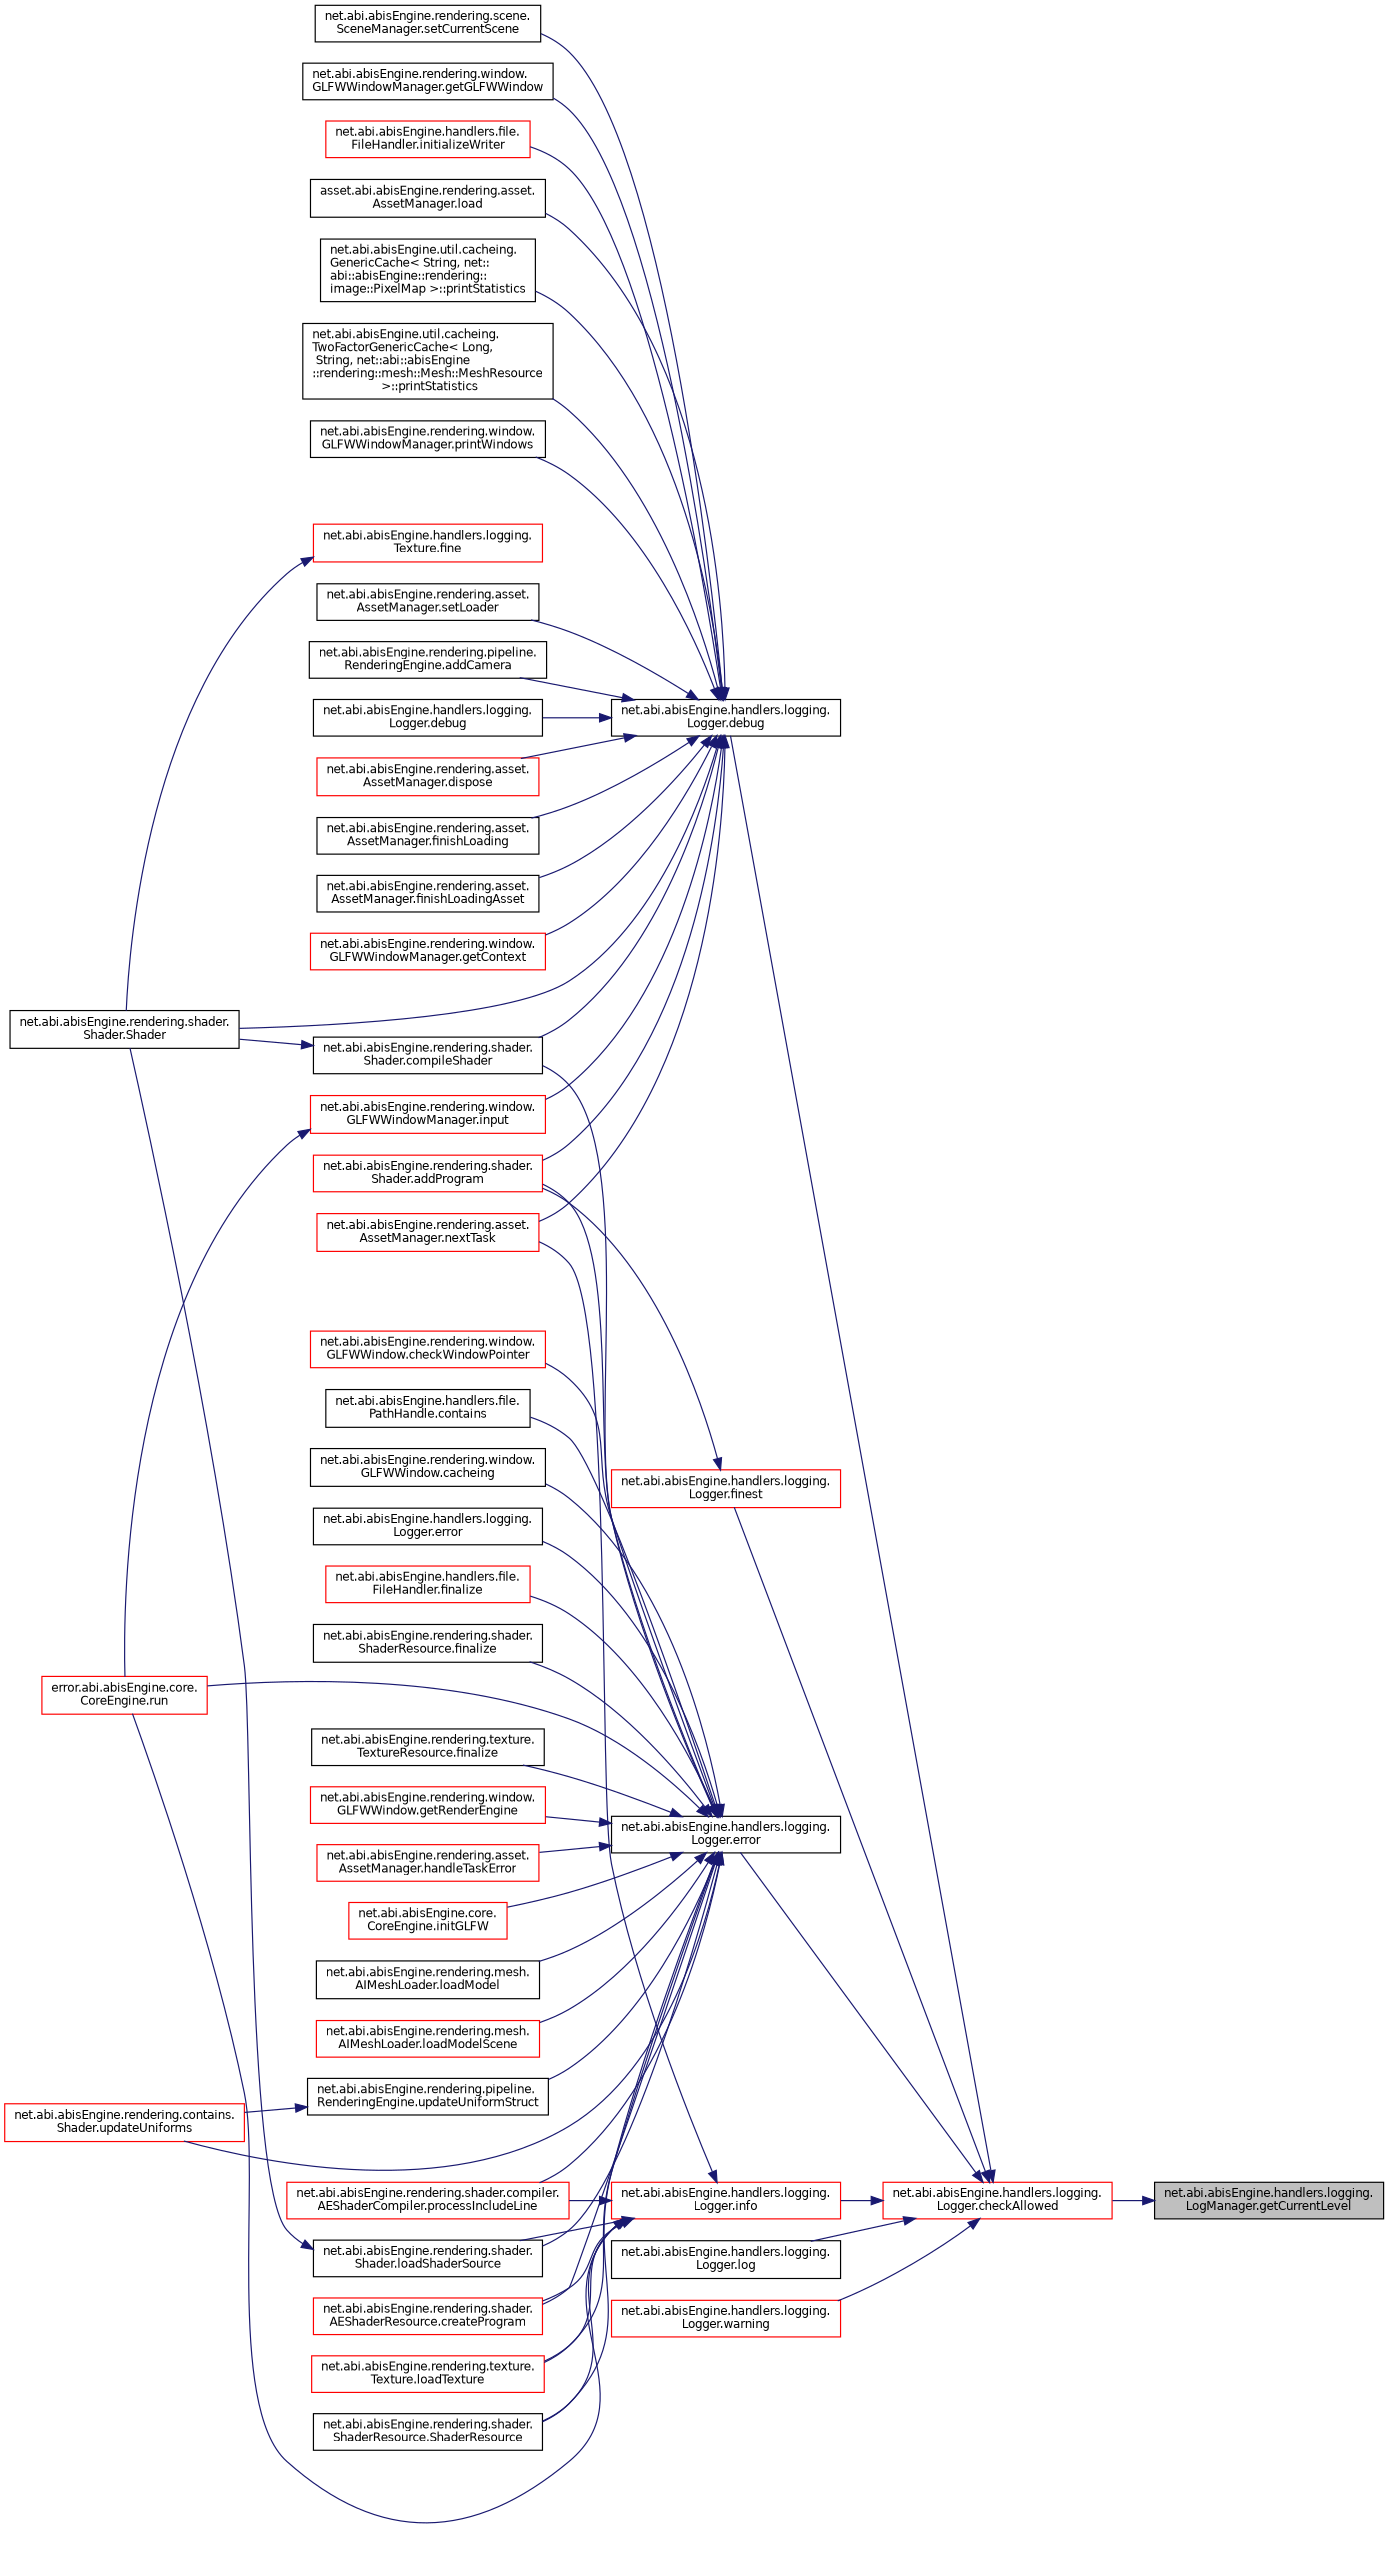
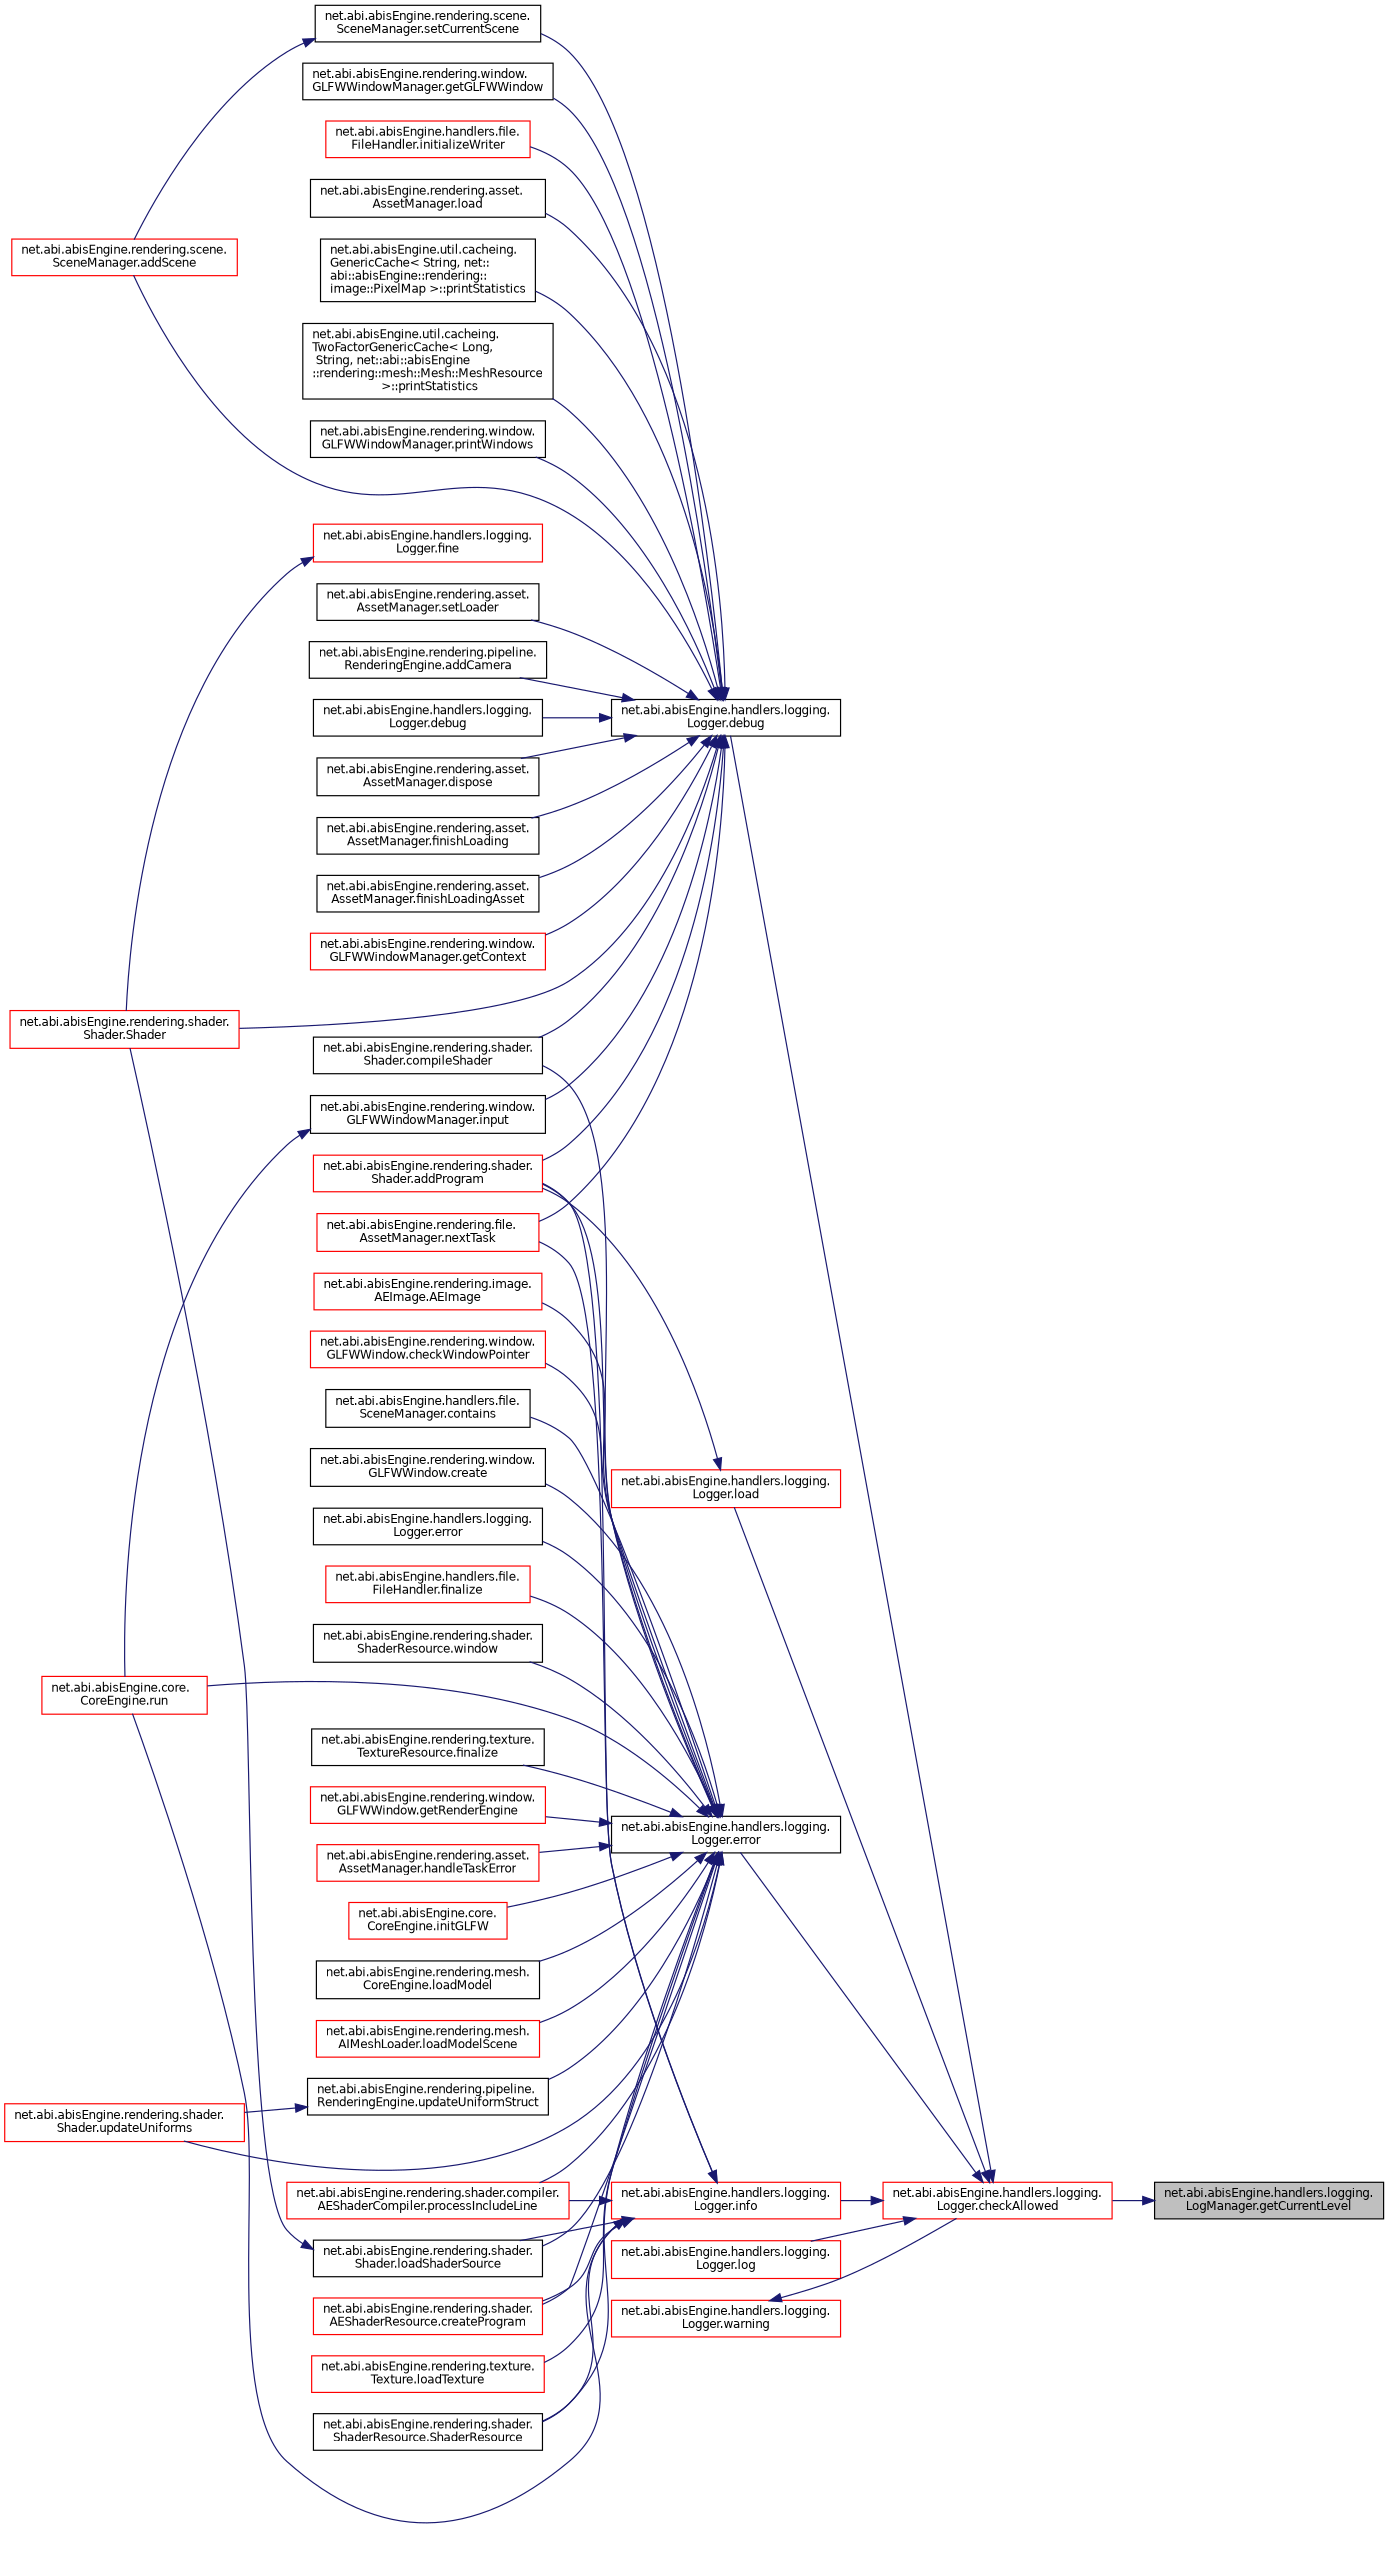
  digraph {
    rankdir=RL
    node [color=black fillcolor=white fontname=Helvetica fontsize=10 shape=record style=filled]
    edge [color=midnightblue dir=back fontname=Helvetica fontsize=10 labelfontname=Helvetica labelfontsize=10 style=solid]
    n1 [fillcolor=grey75 fontcolor=black height=0.2 label="net.abi.abisEngine.handlers.logging.\lLogManager.getCurrentLevel" width=0.4]
    n2 [color=red height=0.2 label="net.abi.abisEngine.handlers.logging.\lLogger.checkAllowed" width=0.4]
    n3 [height=0.2 label="net.abi.abisEngine.handlers.logging.\lLogger.debug" width=0.4]
    n4 [height=0.2 label="net.abi.abisEngine.handlers.logging.\lLogger.error" width=0.4]
-   n5 [color=red height=0.2 label="net.abi.abisEngine.handlers.logging.\lLogger.finest" width=0.4]
+   n5 [color=red height=0.2 label="net.abi.abisEngine.handlers.logging.\lLogger.load" width=0.4]
    n6 [color=red height=0.2 label="net.abi.abisEngine.handlers.logging.\lLogger.info" width=0.4]
-   n7 [height=0.2 label="net.abi.abisEngine.handlers.logging.\lLogger.log" width=0.4]
+   n7 [color=red height=0.2 label="net.abi.abisEngine.handlers.logging.\lLogger.log" width=0.4]
    n8 [color=red height=0.2 label="net.abi.abisEngine.handlers.logging.\lLogger.warning" width=0.4]
    n9 [height=0.2 label="net.abi.abisEngine.rendering.pipeline.\lRenderingEngine.addCamera" width=0.4]
    n10 [color=red height=0.2 label="net.abi.abisEngine.rendering.shader.\lShader.addProgram" width=0.4]
+   n11 [color=red height=0.2 label="net.abi.abisEngine.rendering.scene.\lSceneManager.addScene" width=0.4]
    n12 [height=0.2 label="net.abi.abisEngine.rendering.shader.\lShader.compileShader" width=0.4]
-   n13 [height=0.2 label="net.abi.abisEngine.rendering.shader.\lShader.Shader" width=0.4]
+   n13 [color=red height=0.2 label="net.abi.abisEngine.rendering.shader.\lShader.Shader" width=0.4]
    n14 [height=0.2 label="net.abi.abisEngine.handlers.logging.\lLogger.debug" width=0.4]
-   n15 [color=red height=0.2 label="net.abi.abisEngine.rendering.asset.\lAssetManager.dispose" width=0.4]
+   n15 [height=0.2 label="net.abi.abisEngine.rendering.asset.\lAssetManager.dispose" width=0.4]
    n16 [height=0.2 label="net.abi.abisEngine.rendering.asset.\lAssetManager.finishLoading" width=0.4]
    n17 [height=0.2 label="net.abi.abisEngine.rendering.asset.\lAssetManager.finishLoadingAsset" width=0.4]
    n18 [color=red height=0.2 label="net.abi.abisEngine.rendering.window.\lGLFWWindowManager.getContext" width=0.4]
    n19 [height=0.2 label="net.abi.abisEngine.rendering.window.\lGLFWWindowManager.getGLFWWindow" width=0.4]
    n20 [color=red height=0.2 label="net.abi.abisEngine.handlers.file.\lFileHandler.initializeWriter" width=0.4]
-   n21 [color=red height=0.2 label="net.abi.abisEngine.rendering.window.\lGLFWWindowManager.input" width=0.4]
-   n22 [height=0.2 label="asset.abi.abisEngine.rendering.asset.\lAssetManager.load" width=0.4]
-   n23 [color=red height=0.2 label="net.abi.abisEngine.rendering.asset.\lAssetManager.nextTask" width=0.4]
+   n21 [height=0.2 label="net.abi.abisEngine.rendering.window.\lGLFWWindowManager.input" width=0.4]
+   n22 [height=0.2 label="net.abi.abisEngine.rendering.asset.\lAssetManager.load" width=0.4]
+   n23 [color=red height=0.2 label="net.abi.abisEngine.rendering.file.\lAssetManager.nextTask" width=0.4]
    n24 [height=0.2 label="net.abi.abisEngine.util.cacheing.\lGenericCache\< String, net::\labi::abisEngine::rendering::\limage::PixelMap \>::printStatistics" width=0.4]
    n25 [height=0.2 label="net.abi.abisEngine.util.cacheing.\lTwoFactorGenericCache\< Long,\l String, net::abi::abisEngine\l::rendering::mesh::Mesh::MeshResource\l \>::printStatistics" width=0.4]
    n26 [height=0.2 label="net.abi.abisEngine.rendering.window.\lGLFWWindowManager.printWindows" width=0.4]
    n27 [height=0.2 label="net.abi.abisEngine.rendering.scene.\lSceneManager.setCurrentScene" width=0.4]
    n28 [height=0.2 label="net.abi.abisEngine.rendering.asset.\lAssetManager.setLoader" width=0.4]
-   n29 [color=red height=0.2 label="error.abi.abisEngine.core.\lCoreEngine.run" width=0.4]
+   n29 [color=red height=0.2 label="net.abi.abisEngine.core.\lCoreEngine.run" width=0.4]
+   n30 [color=red height=0.2 label="net.abi.abisEngine.rendering.image.\lAEImage.AEImage" width=0.4]
    n31 [color=red height=0.2 label="net.abi.abisEngine.rendering.window.\lGLFWWindow.checkWindowPointer" width=0.4]
-   n32 [height=0.2 label="net.abi.abisEngine.handlers.file.\lPathHandle.contains" width=0.4]
-   n33 [height=0.2 label="net.abi.abisEngine.rendering.window.\lGLFWWindow.cacheing" width=0.4]
+   n32 [height=0.2 label="net.abi.abisEngine.handlers.file.\lSceneManager.contains" width=0.4]
+   n33 [height=0.2 label="net.abi.abisEngine.rendering.window.\lGLFWWindow.create" width=0.4]
    n34 [color=red height=0.2 label="net.abi.abisEngine.rendering.shader.\lAEShaderResource.createProgram" width=0.4]
    n35 [height=0.2 label="net.abi.abisEngine.handlers.logging.\lLogger.error" width=0.4]
    n36 [color=red height=0.2 label="net.abi.abisEngine.handlers.file.\lFileHandler.finalize" width=0.4]
-   n37 [height=0.2 label="net.abi.abisEngine.rendering.shader.\lShaderResource.finalize" width=0.4]
+   n37 [height=0.2 label="net.abi.abisEngine.rendering.shader.\lShaderResource.window" width=0.4]
    n38 [height=0.2 label="net.abi.abisEngine.rendering.texture.\lTextureResource.finalize" width=0.4]
    n39 [color=red height=0.2 label="net.abi.abisEngine.rendering.window.\lGLFWWindow.getRenderEngine" width=0.4]
    n40 [color=red height=0.2 label="net.abi.abisEngine.rendering.asset.\lAssetManager.handleTaskError" width=0.4]
    n41 [color=red height=0.2 label="net.abi.abisEngine.core.\lCoreEngine.initGLFW" width=0.4]
-   n42 [height=0.2 label="net.abi.abisEngine.rendering.mesh.\lAIMeshLoader.loadModel" width=0.4]
+   n42 [height=0.2 label="net.abi.abisEngine.rendering.mesh.\lCoreEngine.loadModel" width=0.4]
    n43 [color=red height=0.2 label="net.abi.abisEngine.rendering.mesh.\lAIMeshLoader.loadModelScene" width=0.4]
    n44 [height=0.2 label="net.abi.abisEngine.rendering.shader.\lShader.loadShaderSource" width=0.4]
    n45 [color=red height=0.2 label="net.abi.abisEngine.rendering.texture.\lTexture.loadTexture" width=0.4]
    n46 [color=red height=0.2 label="net.abi.abisEngine.rendering.shader.compiler.\lAEShaderCompiler.processIncludeLine" width=0.4]
    n47 [height=0.2 label="net.abi.abisEngine.rendering.shader.\lShaderResource.ShaderResource" width=0.4]
-   n48 [color=red height=0.2 label="net.abi.abisEngine.rendering.contains.\lShader.updateUniforms" width=0.4]
+   n48 [color=red height=0.2 label="net.abi.abisEngine.rendering.shader.\lShader.updateUniforms" width=0.4]
    n49 [height=0.2 label="net.abi.abisEngine.rendering.pipeline.\lRenderingEngine.updateUniformStruct" width=0.4]
-   n50 [color=red height=0.2 label="net.abi.abisEngine.handlers.logging.\lTexture.fine" width=0.4]
+   n50 [color=red height=0.2 label="net.abi.abisEngine.handlers.logging.\lLogger.fine" width=0.4]
    n1 -> n2
    n2 -> n3
    n2 -> n4
    n2 -> n5
    n2 -> n6
    n2 -> n7
-   n2 -> n8
+   n8 -> n2
    n3 -> n9
    n3 -> n10
+   n3 -> n11
    n3 -> n12
    n3 -> n13
    n3 -> n14
    n3 -> n15
    n3 -> n16
    n3 -> n17
    n3 -> n18
    n3 -> n19
    n3 -> n20
    n3 -> n21
    n3 -> n22
    n3 -> n23
    n3 -> n24
    n3 -> n25
    n3 -> n26
    n3 -> n27
    n3 -> n28
    n4 -> n10
    n4 -> n12
    n4 -> n29
+   n4 -> n30
    n4 -> n31
    n4 -> n32
    n4 -> n33
    n4 -> n34
    n4 -> n35
    n4 -> n36
    n4 -> n37
    n4 -> n38
    n4 -> n39
    n4 -> n40
    n4 -> n41
    n4 -> n42
    n4 -> n43
    n4 -> n44
    n4 -> n45
    n4 -> n46
    n4 -> n47
    n4 -> n48
    n4 -> n49
    n5 -> n10
-   n6 -> n45
+   n6 -> n10
    n6 -> n23
    n6 -> n29
    n6 -> n34
    n6 -> n44
    n6 -> n46
    n6 -> n47
-   n12 -> n13
    n21 -> n29
+   n27 -> n11
    n44 -> n13
    n49 -> n48
    n50 -> n13
  }
